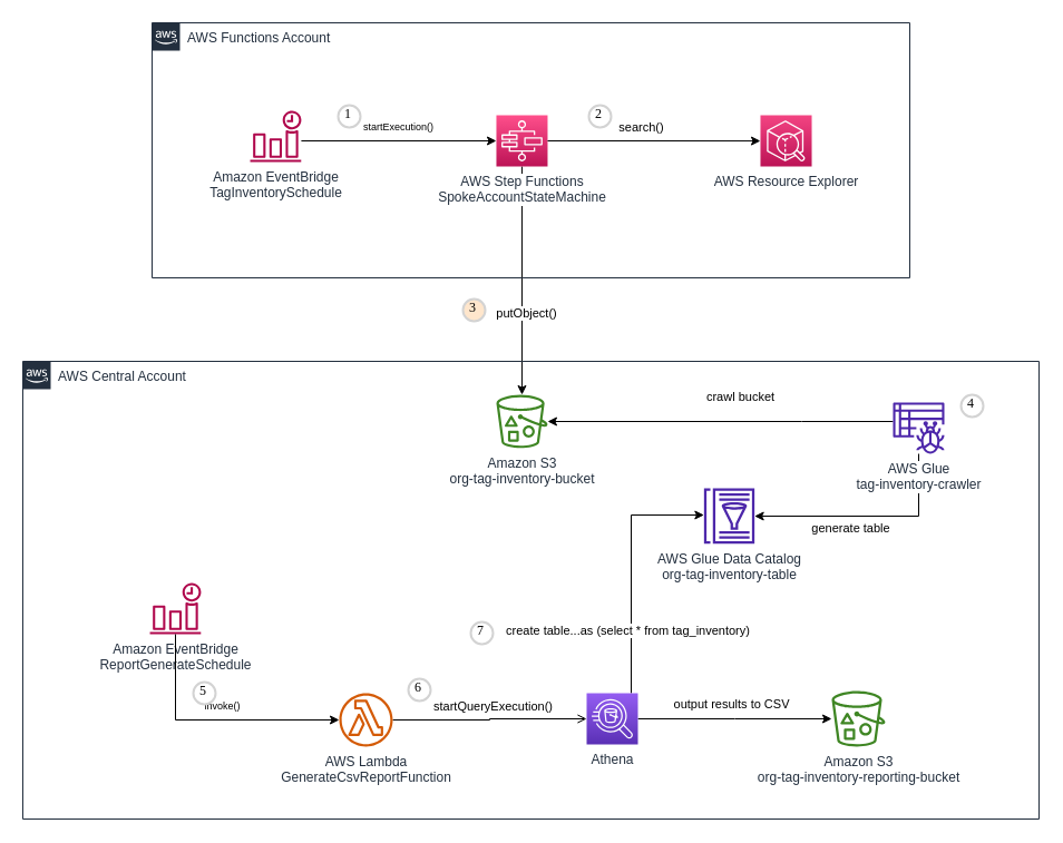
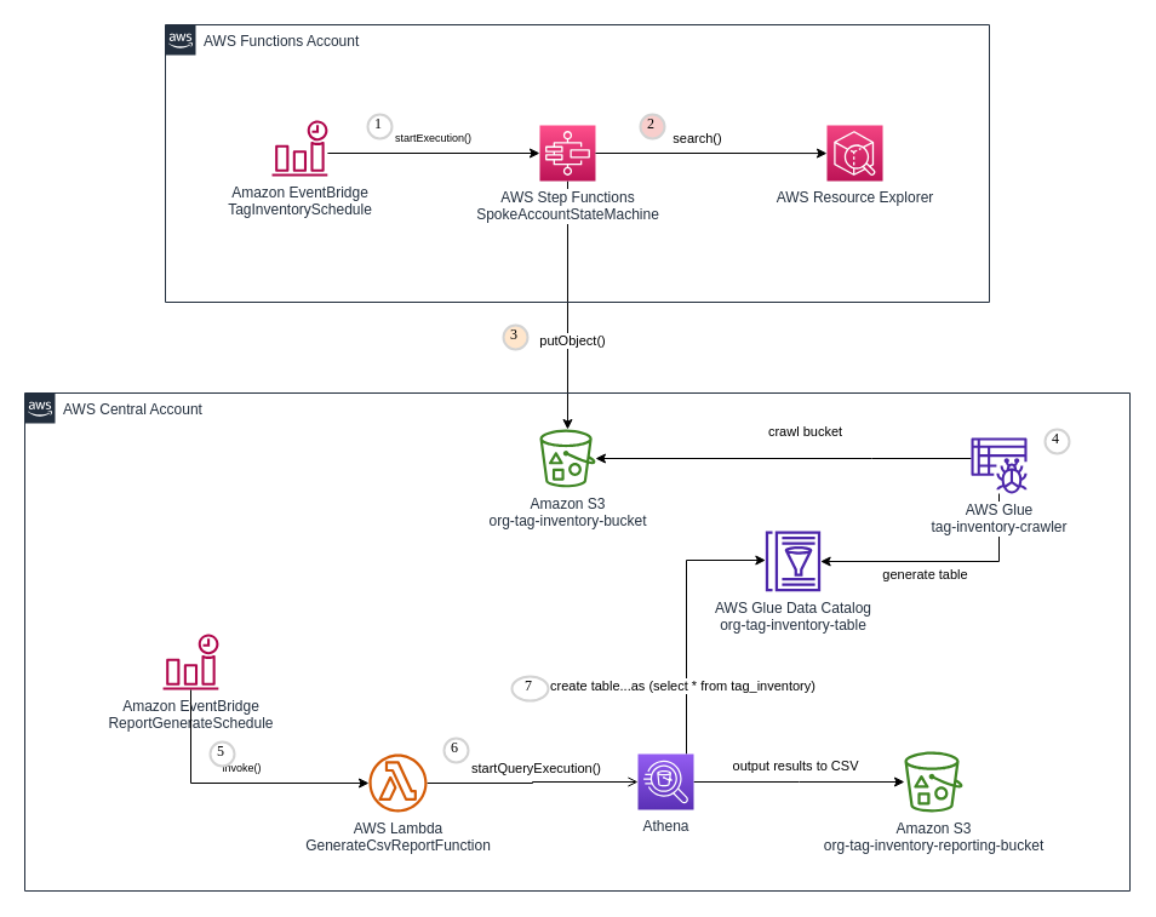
  <mxCell id="0" />
  <mxCell id="1" parent="0" />
  <mxCell id="2" style="edgeStyle=orthogonalEdgeStyle;rounded=0;orthogonalLoop=1;jettySize=auto;html=1;exitX=0.5;exitY=1;exitDx=0;exitDy=0;exitPerimeter=0;" parent="1" source="9" target="20" edge="1"><mxGeometry relative="1" as="geometry"><mxPoint x="347.04" y="163" as="sourcePoint" /><mxPoint x="345.005" y="363.886" as="targetPoint" /><Array as="points" /></mxGeometry></mxCell>
  <mxCell id="3" value="putObject()" style="edgeLabel;html=1;align=center;verticalAlign=middle;resizable=0;points=[];" parent="2" vertex="1" connectable="0"><mxGeometry x="0.381" relative="1" as="geometry"><mxPoint x="4" y="-11" as="offset" /></mxGeometry></mxCell>
  <mxCell id="4" value="AWS Functions Account" style="points=[[0,0],[0.25,0],[0.5,0],[0.75,0],[1,0],[1,0.25],[1,0.5],[1,0.75],[1,1],[0.75,1],[0.5,1],[0.25,1],[0,1],[0,0.75],[0,0.5],[0,0.25]];outlineConnect=0;gradientColor=none;html=1;whiteSpace=wrap;fontSize=12;fontStyle=0;container=1;pointerEvents=0;collapsible=0;recursiveResize=0;shape=mxgraph.aws4.group;grIcon=mxgraph.aws4.group_aws_cloud_alt;strokeColor=#232F3E;fillColor=none;verticalAlign=top;align=left;spacingLeft=30;fontColor=#232F3E;dashed=0;" parent="1" vertex="1"><mxGeometry x="136.002" y="20" width="680" height="229" as="geometry" /></mxCell>
  <mxCell id="5" value="" style="group" parent="4" vertex="1" connectable="0"><mxGeometry x="87.97" y="79.005" width="504.059" height="50.052" as="geometry" /></mxCell>
  <mxCell id="6" value="Amazon EventBridge&lt;br&gt;TagInventorySchedule" style="sketch=0;outlineConnect=0;fontColor=#232F3E;gradientColor=none;fillColor=#B0084D;strokeColor=none;dashed=0;verticalLabelPosition=bottom;verticalAlign=top;align=center;html=1;fontSize=12;fontStyle=0;aspect=fixed;pointerEvents=1;shape=mxgraph.aws4.event_time_based;" parent="5" vertex="1"><mxGeometry width="46" height="46" as="geometry" /></mxCell>
  <mxCell id="7" value="" style="edgeStyle=orthogonalEdgeStyle;html=1;endArrow=none;elbow=vertical;startArrow=classic;startFill=1;strokeColor=#000000;rounded=0;exitX=0;exitY=0.5;exitDx=0;exitDy=0;exitPerimeter=0;" parent="5" source="9" target="6" edge="1"><mxGeometry width="100" relative="1" as="geometry"><mxPoint x="316.471" y="64.632" as="sourcePoint" /><mxPoint x="502.301" y="191.047" as="targetPoint" /><Array as="points"><mxPoint x="10.998" y="26.995" /></Array></mxGeometry></mxCell>
  <mxCell id="8" value="&lt;font style=&quot;font-size: 9px;&quot;&gt;startExecution()&lt;/font&gt;" style="edgeLabel;html=1;align=center;verticalAlign=middle;resizable=0;points=[];" parent="7" vertex="1" connectable="0"><mxGeometry x="-0.238" relative="1" as="geometry"><mxPoint x="-21" y="-14" as="offset" /></mxGeometry></mxCell>
  <mxCell id="9" value="AWS Step Functions&lt;br&gt;SpokeAccountStateMachine" style="sketch=0;points=[[0,0,0],[0.25,0,0],[0.5,0,0],[0.75,0,0],[1,0,0],[0,1,0],[0.25,1,0],[0.5,1,0],[0.75,1,0],[1,1,0],[0,0.25,0],[0,0.5,0],[0,0.75,0],[1,0.25,0],[1,0.5,0],[1,0.75,0]];outlineConnect=0;fontColor=#232F3E;gradientColor=#FF4F8B;gradientDirection=north;fillColor=#BC1356;strokeColor=#ffffff;dashed=0;verticalLabelPosition=bottom;verticalAlign=top;align=center;html=1;fontSize=12;fontStyle=0;aspect=fixed;shape=mxgraph.aws4.resourceIcon;resIcon=mxgraph.aws4.step_functions;labelBackgroundColor=default;" parent="5" vertex="1"><mxGeometry x="220.998" y="3.995" width="46" height="46" as="geometry" /></mxCell>
  <mxCell id="10" value="AWS Resource Explorer" style="sketch=0;points=[[0,0,0],[0.25,0,0],[0.5,0,0],[0.75,0,0],[1,0,0],[0,1,0],[0.25,1,0],[0.5,1,0],[0.75,1,0],[1,1,0],[0,0.25,0],[0,0.5,0],[0,0.75,0],[1,0.25,0],[1,0.5,0],[1,0.75,0]];points=[[0,0,0],[0.25,0,0],[0.5,0,0],[0.75,0,0],[1,0,0],[0,1,0],[0.25,1,0],[0.5,1,0],[0.75,1,0],[1,1,0],[0,0.25,0],[0,0.5,0],[0,0.75,0],[1,0.25,0],[1,0.5,0],[1,0.75,0]];outlineConnect=0;fontColor=#232F3E;gradientColor=#F34482;gradientDirection=north;fillColor=#BC1356;strokeColor=#ffffff;dashed=0;verticalLabelPosition=bottom;verticalAlign=top;align=center;html=1;fontSize=12;fontStyle=0;aspect=fixed;shape=mxgraph.aws4.resourceIcon;resIcon=mxgraph.aws4.resource_explorer;" parent="5" vertex="1"><mxGeometry x="457.999" y="3.992" width="46.061" height="46.061" as="geometry" /></mxCell>
  <mxCell id="11" style="edgeStyle=orthogonalEdgeStyle;rounded=0;orthogonalLoop=1;jettySize=auto;html=1;" parent="5" source="9" target="10" edge="1"><mxGeometry relative="1" as="geometry" /></mxCell>
  <mxCell id="12" value="search()" style="edgeLabel;html=1;align=center;verticalAlign=middle;resizable=0;points=[];" parent="11" vertex="1" connectable="0"><mxGeometry x="-0.22" y="1" relative="1" as="geometry"><mxPoint x="9" y="-12" as="offset" /></mxGeometry></mxCell>
  <mxCell id="13" value="1" style="ellipse;whiteSpace=wrap;html=1;aspect=fixed;strokeWidth=2;fontFamily=Tahoma;spacingBottom=4;spacingRight=2;strokeColor=#d3d3d3;" parent="4" vertex="1"><mxGeometry x="166.998" y="74" width="20" height="20" as="geometry" /></mxCell>
- <mxCell id="14" value="2" style="ellipse;whiteSpace=wrap;html=1;aspect=fixed;strokeWidth=2;fontFamily=Tahoma;spacingBottom=4;spacingRight=2;strokeColor=#d3d3d3;" parent="4" vertex="1"><mxGeometry x="391.998" y="74" width="20" height="20" as="geometry" /></mxCell>
+ <mxCell id="14" value="2" style="ellipse;whiteSpace=wrap;html=1;aspect=fixed;strokeWidth=2;fontFamily=Tahoma;spacingBottom=4;spacingRight=2;strokeColor=#d3d3d3;fillColor=#f8cecc;" parent="4" vertex="1"><mxGeometry x="391.998" y="74" width="20" height="20" as="geometry" /></mxCell>
  <mxCell id="15" value="AWS Central Account" style="points=[[0,0],[0.25,0],[0.5,0],[0.75,0],[1,0],[1,0.25],[1,0.5],[1,0.75],[1,1],[0.75,1],[0.5,1],[0.25,1],[0,1],[0,0.75],[0,0.5],[0,0.25]];outlineConnect=0;gradientColor=none;html=1;whiteSpace=wrap;fontSize=12;fontStyle=0;container=1;pointerEvents=0;collapsible=0;recursiveResize=0;shape=mxgraph.aws4.group;grIcon=mxgraph.aws4.group_aws_cloud_alt;strokeColor=#232F3E;fillColor=none;verticalAlign=top;align=left;spacingLeft=30;fontColor=#232F3E;dashed=0;" parent="1" vertex="1"><mxGeometry x="20" y="324" width="912" height="411" as="geometry" /></mxCell>
  <mxCell id="16" value="&lt;font style=&quot;font-size: 8px;&quot;&gt;&lt;br&gt;&lt;/font&gt;" style="text;html=1;align=center;verticalAlign=middle;resizable=0;points=[];autosize=1;strokeColor=none;fillColor=none;" parent="15" vertex="1"><mxGeometry x="569.14" y="89.004" width="20" height="30" as="geometry" /></mxCell>
  <mxCell id="17" value="Amazon EventBridge&lt;br&gt;ReportGenerateSchedule" style="sketch=0;outlineConnect=0;fontColor=#232F3E;gradientColor=none;fillColor=#B0084D;strokeColor=none;dashed=0;verticalLabelPosition=bottom;verticalAlign=top;align=center;html=1;fontSize=12;fontStyle=0;aspect=fixed;pointerEvents=1;shape=mxgraph.aws4.event_time_based;" parent="15" vertex="1"><mxGeometry x="114.002" y="199.005" width="46" height="46" as="geometry" /></mxCell>
  <mxCell id="18" value="" style="edgeStyle=orthogonalEdgeStyle;html=1;endArrow=none;elbow=vertical;startArrow=classic;startFill=1;strokeColor=#000000;rounded=0;" parent="15" source="28" target="17" edge="1"><mxGeometry width="100" relative="1" as="geometry"><mxPoint x="270.0" y="219.0" as="sourcePoint" /><mxPoint x="551.303" y="383.051" as="targetPoint" /><Array as="points" /></mxGeometry></mxCell>
  <mxCell id="19" value="&lt;font style=&quot;font-size: 9px;&quot;&gt;invoke()&lt;/font&gt;" style="edgeLabel;html=1;align=center;verticalAlign=middle;resizable=0;points=[];" parent="18" vertex="1" connectable="0"><mxGeometry x="-0.238" relative="1" as="geometry"><mxPoint x="-21" y="-14" as="offset" /></mxGeometry></mxCell>
  <mxCell id="20" value="Amazon S3&lt;br&gt;org-tag-inventory-bucket" style="sketch=0;outlineConnect=0;fontColor=#232F3E;gradientColor=none;fillColor=#3F8624;strokeColor=none;dashed=0;verticalLabelPosition=bottom;verticalAlign=top;align=center;html=1;fontSize=12;fontStyle=0;aspect=fixed;pointerEvents=1;shape=mxgraph.aws4.bucket_with_objects;labelBackgroundColor=default;" parent="15" vertex="1"><mxGeometry x="424.97" y="30" width="46" height="47.84" as="geometry" /></mxCell>
  <mxCell id="21" style="edgeStyle=orthogonalEdgeStyle;rounded=0;orthogonalLoop=1;jettySize=auto;html=1;" parent="15" source="25" target="39" edge="1"><mxGeometry relative="1" as="geometry"><Array as="points"><mxPoint x="546" y="138" /></Array></mxGeometry></mxCell>
  <mxCell id="22" value="create table...as (select * from tag_inventory)" style="edgeLabel;html=1;align=center;verticalAlign=middle;resizable=0;points=[];" parent="21" vertex="1" connectable="0"><mxGeometry x="0.227" y="-1" relative="1" as="geometry"><mxPoint x="-5" y="81" as="offset" /></mxGeometry></mxCell>
  <mxCell id="23" style="edgeStyle=orthogonalEdgeStyle;rounded=0;orthogonalLoop=1;jettySize=auto;html=1;" parent="15" source="25" target="29" edge="1"><mxGeometry relative="1" as="geometry" /></mxCell>
  <mxCell id="24" value="output results to CSV" style="edgeLabel;html=1;align=center;verticalAlign=middle;resizable=0;points=[];" parent="23" vertex="1" connectable="0"><mxGeometry x="0.013" y="1" relative="1" as="geometry"><mxPoint x="-5" y="-13" as="offset" /></mxGeometry></mxCell>
  <mxCell id="25" value="Athena" style="sketch=0;points=[[0,0,0],[0.25,0,0],[0.5,0,0],[0.75,0,0],[1,0,0],[0,1,0],[0.25,1,0],[0.5,1,0],[0.75,1,0],[1,1,0],[0,0.25,0],[0,0.5,0],[0,0.75,0],[1,0.25,0],[1,0.5,0],[1,0.75,0]];outlineConnect=0;fontColor=#232F3E;gradientColor=#945DF2;gradientDirection=north;fillColor=#5A30B5;strokeColor=#ffffff;dashed=0;verticalLabelPosition=bottom;verticalAlign=top;align=center;html=1;fontSize=12;fontStyle=0;aspect=fixed;shape=mxgraph.aws4.resourceIcon;resIcon=mxgraph.aws4.athena;" parent="15" vertex="1"><mxGeometry x="506" y="298" width="46" height="46" as="geometry" /></mxCell>
  <mxCell id="26" style="edgeStyle=orthogonalEdgeStyle;rounded=0;orthogonalLoop=1;jettySize=auto;html=1;endArrow=open;" parent="15" source="28" target="25" edge="1"><mxGeometry relative="1" as="geometry" /></mxCell>
  <mxCell id="27" value="startQueryExecution()" style="edgeLabel;html=1;align=center;verticalAlign=middle;resizable=0;points=[];" parent="26" vertex="1" connectable="0"><mxGeometry x="0.139" y="-1" relative="1" as="geometry"><mxPoint x="-9" y="-13" as="offset" /></mxGeometry></mxCell>
  <mxCell id="28" value="AWS Lambda&lt;br&gt;GenerateCsvReportFunction" style="sketch=0;outlineConnect=0;fontColor=#232F3E;gradientColor=none;fillColor=#D45B07;strokeColor=none;dashed=0;verticalLabelPosition=bottom;verticalAlign=top;align=center;html=1;fontSize=12;fontStyle=0;aspect=fixed;pointerEvents=1;shape=mxgraph.aws4.lambda_function;" parent="15" vertex="1"><mxGeometry x="284" y="298" width="48" height="48" as="geometry" /></mxCell>
  <mxCell id="29" value="Amazon S3&lt;br&gt;org-tag-inventory-reporting-bucket" style="sketch=0;outlineConnect=0;fontColor=#232F3E;gradientColor=none;fillColor=#3F8624;strokeColor=none;dashed=0;verticalLabelPosition=bottom;verticalAlign=top;align=center;html=1;fontSize=12;fontStyle=0;aspect=fixed;pointerEvents=1;shape=mxgraph.aws4.bucket_with_objects;" parent="15" vertex="1"><mxGeometry x="725.97" y="296.04" width="48" height="49.92" as="geometry" /></mxCell>
  <mxCell id="30" value="4" style="ellipse;whiteSpace=wrap;html=1;aspect=fixed;strokeWidth=2;fontFamily=Tahoma;spacingBottom=4;spacingRight=2;strokeColor=#d3d3d3;" parent="15" vertex="1"><mxGeometry x="842" y="30" width="20" height="20" as="geometry" /></mxCell>
  <mxCell id="31" value="5" style="ellipse;whiteSpace=wrap;html=1;aspect=fixed;strokeWidth=2;fontFamily=Tahoma;spacingBottom=4;spacingRight=2;strokeColor=#d3d3d3;" parent="15" vertex="1"><mxGeometry x="153" y="288" width="20" height="20" as="geometry" /></mxCell>
  <mxCell id="32" value="6" style="ellipse;whiteSpace=wrap;html=1;aspect=fixed;strokeWidth=2;fontFamily=Tahoma;spacingBottom=4;spacingRight=2;strokeColor=#d3d3d3;" parent="15" vertex="1"><mxGeometry x="346" y="285" width="20" height="20" as="geometry" /></mxCell>
- <mxCell id="33" value="7" style="ellipse;whiteSpace=wrap;html=1;aspect=fixed;strokeWidth=2;fontFamily=Tahoma;spacingBottom=4;spacingRight=2;strokeColor=#d3d3d3;" parent="15" vertex="1"><mxGeometry x="402" y="234" width="20" height="20" as="geometry" /></mxCell>
+ <mxCell id="33" value="7" style="ellipse;whiteSpace=wrap;html=1;aspect=fixed;strokeWidth=2;fontFamily=Tahoma;spacingBottom=4;spacingRight=2;strokeColor=#d3d3d3;" parent="15" vertex="1"><mxGeometry x="402" y="234" width="30" height="20" as="geometry" /></mxCell>
  <mxCell id="34" style="edgeStyle=orthogonalEdgeStyle;rounded=0;orthogonalLoop=1;jettySize=auto;html=1;" parent="15" source="38" target="20" edge="1"><mxGeometry relative="1" as="geometry"><Array as="points"><mxPoint x="699" y="54" /><mxPoint x="699" y="54" /></Array></mxGeometry></mxCell>
  <mxCell id="35" value="crawl bucket" style="edgeLabel;html=1;align=center;verticalAlign=middle;resizable=0;points=[];" parent="34" vertex="1" connectable="0"><mxGeometry x="-0.222" y="-3" relative="1" as="geometry"><mxPoint x="-17" y="-20" as="offset" /></mxGeometry></mxCell>
  <mxCell id="36" style="edgeStyle=orthogonalEdgeStyle;rounded=0;orthogonalLoop=1;jettySize=auto;html=1;" parent="15" source="38" target="39" edge="1"><mxGeometry relative="1" as="geometry"><Array as="points"><mxPoint x="804" y="139" /></Array></mxGeometry></mxCell>
  <mxCell id="37" value="generate table" style="edgeLabel;html=1;align=center;verticalAlign=middle;resizable=0;points=[];" parent="36" vertex="1" connectable="0"><mxGeometry x="0.141" relative="1" as="geometry"><mxPoint x="-2" y="10" as="offset" /></mxGeometry></mxCell>
  <mxCell id="38" value="AWS Glue&lt;br&gt;tag-inventory-crawler" style="sketch=0;outlineConnect=0;fontColor=#232F3E;gradientColor=none;fillColor=#4D27AA;strokeColor=none;dashed=0;verticalLabelPosition=bottom;verticalAlign=top;align=center;html=1;fontSize=12;fontStyle=0;aspect=fixed;pointerEvents=1;shape=mxgraph.aws4.glue_crawlers;labelBackgroundColor=default;" parent="15" vertex="1"><mxGeometry x="781" y="37" width="46" height="46" as="geometry" /></mxCell>
  <mxCell id="39" value="AWS Glue Data Catalog&lt;br&gt;org-tag-inventory-table" style="sketch=0;outlineConnect=0;fontColor=#232F3E;gradientColor=none;fillColor=#4D27AA;strokeColor=none;dashed=0;verticalLabelPosition=bottom;verticalAlign=top;align=center;html=1;fontSize=12;fontStyle=0;aspect=fixed;pointerEvents=1;shape=mxgraph.aws4.glue_data_catalog;" parent="15" vertex="1"><mxGeometry x="611" y="114" width="46" height="49.83" as="geometry" /></mxCell>
  <mxCell id="40" value="3" style="ellipse;whiteSpace=wrap;html=1;aspect=fixed;strokeWidth=2;fontFamily=Tahoma;spacingBottom=4;spacingRight=2;strokeColor=#d3d3d3;fillColor=#ffe6cc;" parent="1" vertex="1"><mxGeometry x="415" y="268" width="20" height="20" as="geometry" /></mxCell>
